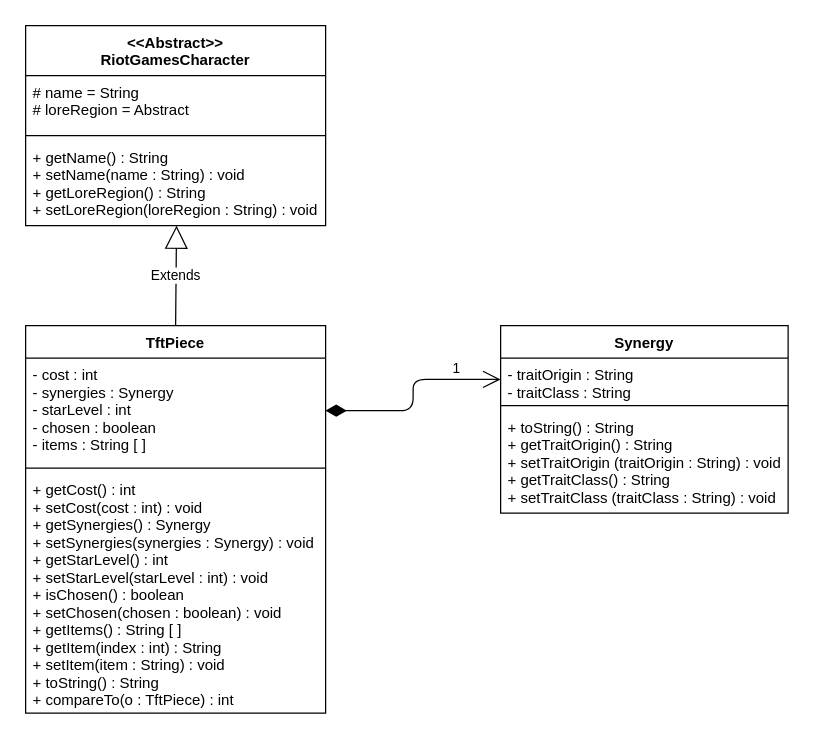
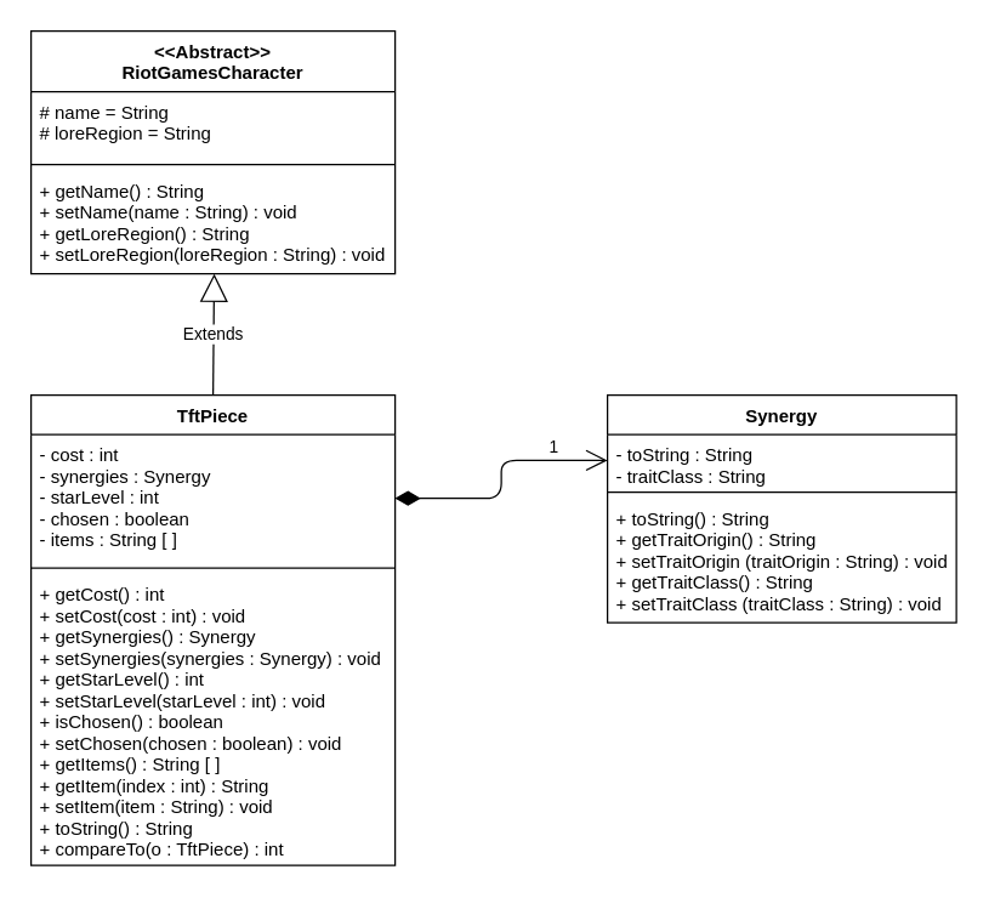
  <mxCell id="0" />
  <mxCell id="1" parent="0" />
  <mxCell id="2" value="&lt;&lt;Abstract&gt;&gt;&#10;RiotGamesCharacter" style="swimlane;fontStyle=1;align=center;verticalAlign=top;childLayout=stackLayout;horizontal=1;startSize=40;horizontalStack=0;resizeParent=1;resizeParentMax=0;resizeLast=0;collapsible=1;marginBottom=0;" parent="1" vertex="1"><mxGeometry x="20" y="20" width="240" height="160" as="geometry"><mxRectangle x="110" y="70" width="90" height="26" as="alternateBounds" /></mxGeometry></mxCell>
- <mxCell id="3" value="# name = String&#10;# loreRegion = Abstract" style="text;strokeColor=none;fillColor=none;align=left;verticalAlign=top;spacingLeft=4;spacingRight=4;overflow=hidden;rotatable=0;points=[[0,0.5],[1,0.5]];portConstraint=eastwest;" parent="2" vertex="1"><mxGeometry y="40" width="240" height="44" as="geometry" /></mxCell>
+ <mxCell id="3" value="# name = String&#10;# loreRegion = String" style="text;strokeColor=none;fillColor=none;align=left;verticalAlign=top;spacingLeft=4;spacingRight=4;overflow=hidden;rotatable=0;points=[[0,0.5],[1,0.5]];portConstraint=eastwest;" parent="2" vertex="1"><mxGeometry y="40" width="240" height="44" as="geometry" /></mxCell>
  <mxCell id="4" value="" style="line;strokeWidth=1;fillColor=none;align=left;verticalAlign=middle;spacingTop=-1;spacingLeft=3;spacingRight=3;rotatable=0;labelPosition=right;points=[];portConstraint=eastwest;" parent="2" vertex="1"><mxGeometry y="84" width="240" height="8" as="geometry" /></mxCell>
  <mxCell id="5" value="+ getName() : String&#10;+ setName(name : String) : void&#10;+ getLoreRegion() : String&#10;+ setLoreRegion(loreRegion : String) : void" style="text;strokeColor=none;fillColor=none;align=left;verticalAlign=top;spacingLeft=4;spacingRight=4;overflow=hidden;rotatable=0;points=[[0,0.5],[1,0.5]];portConstraint=eastwest;" parent="2" vertex="1"><mxGeometry y="92" width="240" height="68" as="geometry" /></mxCell>
  <mxCell id="6" value="Extends" style="endArrow=block;endSize=16;endFill=0;html=1;exitX=0.5;exitY=0;exitDx=0;exitDy=0;entryX=0.503;entryY=1;entryDx=0;entryDy=0;entryPerimeter=0;" edge="1" parent="1" source="7" target="5"><mxGeometry width="160" relative="1" as="geometry"><mxPoint x="360" y="110" as="sourcePoint" /><mxPoint x="520" y="110" as="targetPoint" /></mxGeometry></mxCell>
  <mxCell id="7" value="TftPiece" style="swimlane;fontStyle=1;align=center;verticalAlign=top;childLayout=stackLayout;horizontal=1;startSize=26;horizontalStack=0;resizeParent=1;resizeParentMax=0;resizeLast=0;collapsible=1;marginBottom=0;" parent="1" vertex="1"><mxGeometry x="20" y="260" width="240" height="310" as="geometry"><mxRectangle x="40" y="200" width="80" height="26" as="alternateBounds" /></mxGeometry></mxCell>
  <mxCell id="8" value="- cost : int&#10;- synergies : Synergy&#10;- starLevel : int&#10;- chosen : boolean&#10;- items : String [ ]" style="text;strokeColor=none;fillColor=none;align=left;verticalAlign=top;spacingLeft=4;spacingRight=4;overflow=hidden;rotatable=0;points=[[0,0.5],[1,0.5]];portConstraint=eastwest;" parent="7" vertex="1"><mxGeometry y="26" width="240" height="84" as="geometry" /></mxCell>
  <mxCell id="9" value="" style="line;strokeWidth=1;fillColor=none;align=left;verticalAlign=middle;spacingTop=-1;spacingLeft=3;spacingRight=3;rotatable=0;labelPosition=right;points=[];portConstraint=eastwest;" parent="7" vertex="1"><mxGeometry y="110" width="240" height="8" as="geometry" /></mxCell>
  <mxCell id="10" value="+ getCost() : int&#10;+ setCost(cost : int) : void&#10;+ getSynergies() : Synergy&#10;+ setSynergies(synergies : Synergy) : void&#10;+ getStarLevel() : int&#10;+ setStarLevel(starLevel : int) : void&#10;+ isChosen() : boolean&#10;+ setChosen(chosen : boolean) : void&#10;+ getItems() : String [ ]&#10;+ getItem(index : int) : String&#10;+ setItem(item : String) : void&#10;+ toString() : String&#10;+ compareTo(o : TftPiece) : int" style="text;strokeColor=none;fillColor=none;align=left;verticalAlign=top;spacingLeft=4;spacingRight=4;overflow=hidden;rotatable=0;points=[[0,0.5],[1,0.5]];portConstraint=eastwest;" parent="7" vertex="1"><mxGeometry y="118" width="240" height="192" as="geometry" /></mxCell>
  <mxCell id="11" value="Synergy" style="swimlane;fontStyle=1;align=center;verticalAlign=top;childLayout=stackLayout;horizontal=1;startSize=26;horizontalStack=0;resizeParent=1;resizeParentMax=0;resizeLast=0;collapsible=1;marginBottom=0;" parent="1" vertex="1"><mxGeometry x="400" y="260" width="230" height="150" as="geometry" /></mxCell>
- <mxCell id="12" value="- traitOrigin : String&#10;- traitClass : String" style="text;strokeColor=none;fillColor=none;align=left;verticalAlign=top;spacingLeft=4;spacingRight=4;overflow=hidden;rotatable=0;points=[[0,0.5],[1,0.5]];portConstraint=eastwest;" parent="11" vertex="1"><mxGeometry y="26" width="230" height="34" as="geometry" /></mxCell>
+ <mxCell id="12" value="- toString : String&#10;- traitClass : String" style="text;strokeColor=none;fillColor=none;align=left;verticalAlign=top;spacingLeft=4;spacingRight=4;overflow=hidden;rotatable=0;points=[[0,0.5],[1,0.5]];portConstraint=eastwest;" parent="11" vertex="1"><mxGeometry y="26" width="230" height="34" as="geometry" /></mxCell>
  <mxCell id="13" value="" style="line;strokeWidth=1;fillColor=none;align=left;verticalAlign=middle;spacingTop=-1;spacingLeft=3;spacingRight=3;rotatable=0;labelPosition=right;points=[];portConstraint=eastwest;" parent="11" vertex="1"><mxGeometry y="60" width="230" height="8" as="geometry" /></mxCell>
  <mxCell id="14" value="+ toString() : String&#10;+ getTraitOrigin() : String&#10;+ setTraitOrigin (traitOrigin : String) : void&#10;+ getTraitClass() : String&#10;+ setTraitClass (traitClass : String) : void" style="text;strokeColor=none;fillColor=none;align=left;verticalAlign=top;spacingLeft=4;spacingRight=4;overflow=hidden;rotatable=0;points=[[0,0.5],[1,0.5]];portConstraint=eastwest;" parent="11" vertex="1"><mxGeometry y="68" width="230" height="82" as="geometry" /></mxCell>
  <mxCell id="15" value="1" style="endArrow=open;html=1;endSize=12;startArrow=diamondThin;startSize=14;startFill=1;edgeStyle=orthogonalEdgeStyle;align=left;verticalAlign=bottom;entryX=0;entryY=0.5;entryDx=0;entryDy=0;" edge="1" parent="1" source="8" target="12"><mxGeometry x="0.515" relative="1" as="geometry"><mxPoint x="260" y="328" as="sourcePoint" /><mxPoint x="420" y="328" as="targetPoint" /><mxPoint as="offset" /></mxGeometry></mxCell>
